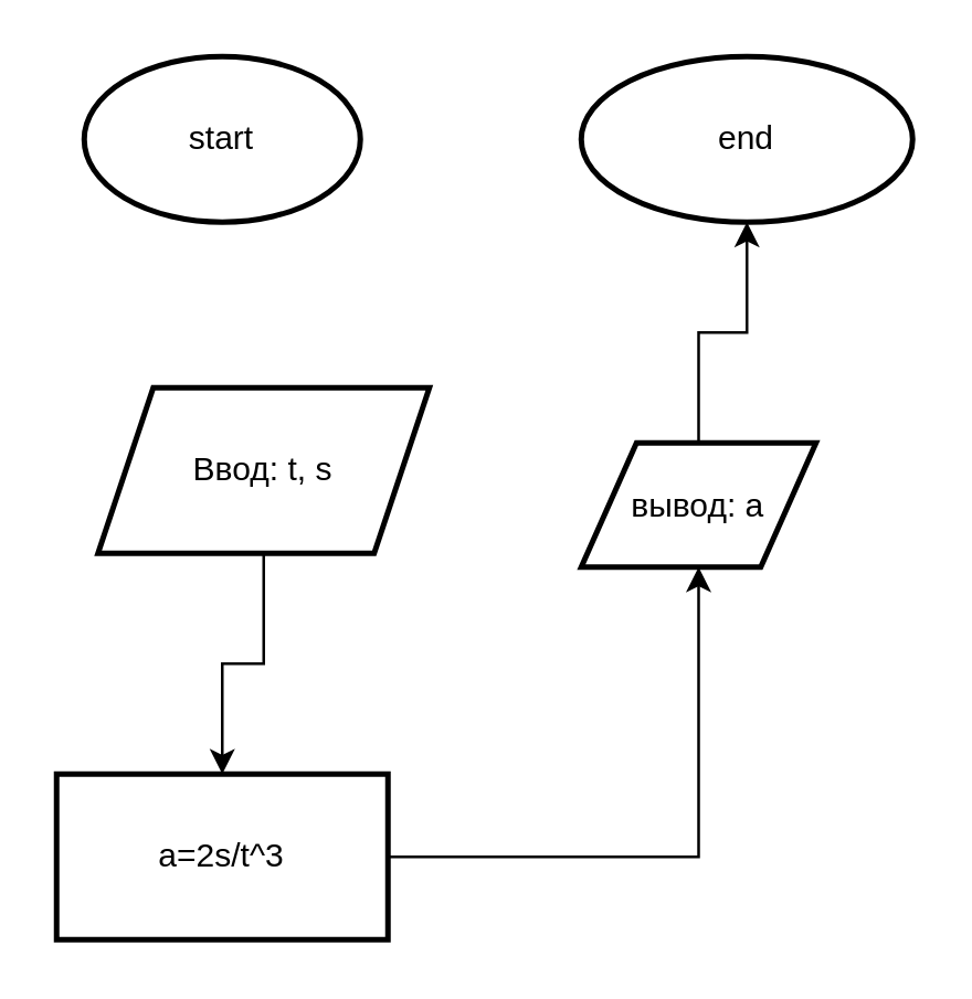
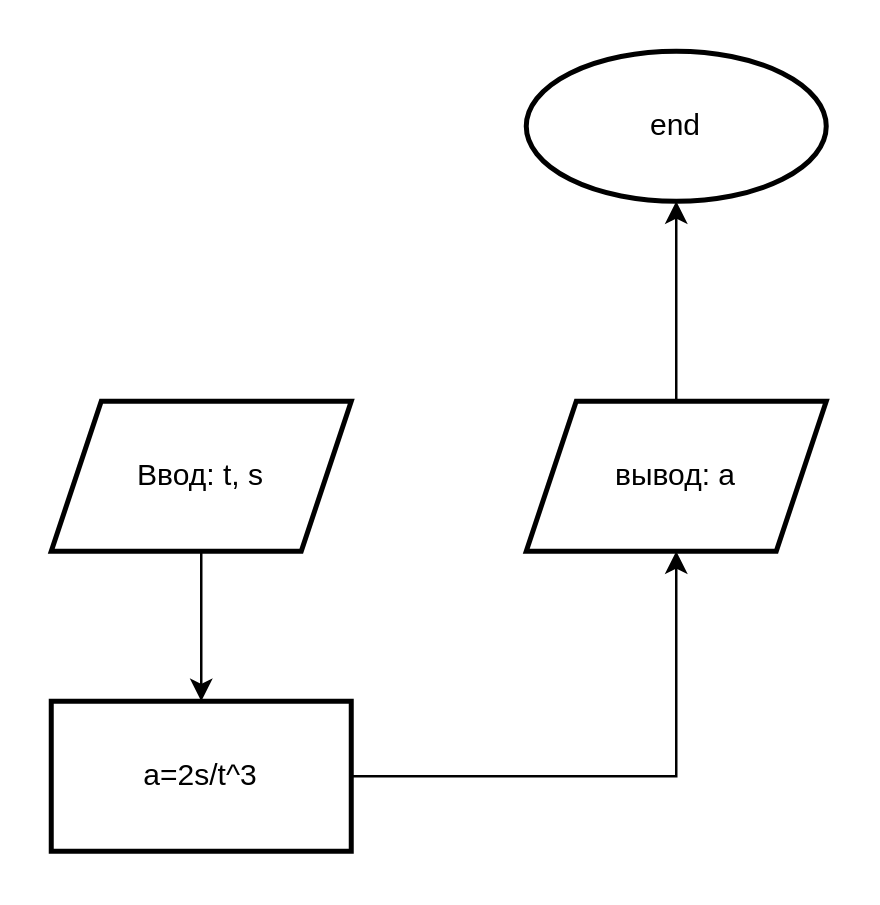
  <mxCell id="0" />
  <mxCell id="1" parent="0" />
- <mxCell id="2" value="start" style="strokeWidth=2;html=1;shape=mxgraph.flowchart.start_1;whiteSpace=wrap;" vertex="1" parent="1"><mxGeometry x="30" y="20" width="100" height="60" as="geometry" /></mxCell>
  <mxCell id="3" value="" style="edgeStyle=orthogonalEdgeStyle;rounded=0;orthogonalLoop=1;jettySize=auto;html=1;" edge="1" parent="1" source="4" target="6"><mxGeometry relative="1" as="geometry" /></mxCell>
- <mxCell id="4" value="Ввод: t, s" style="shape=parallelogram;perimeter=parallelogramPerimeter;whiteSpace=wrap;html=1;fixedSize=1;strokeWidth=2;" vertex="1" parent="1"><mxGeometry x="35" y="140" width="120" height="60" as="geometry" /></mxCell>
+ <mxCell id="4" value="Ввод: t, s" style="shape=parallelogram;perimeter=parallelogramPerimeter;whiteSpace=wrap;html=1;fixedSize=1;strokeWidth=2;" vertex="1" parent="1"><mxGeometry x="20" y="160" width="120" height="60" as="geometry" /></mxCell>
  <mxCell id="5" value="" style="edgeStyle=orthogonalEdgeStyle;rounded=0;orthogonalLoop=1;jettySize=auto;html=1;" edge="1" parent="1" source="6" target="8"><mxGeometry relative="1" as="geometry" /></mxCell>
  <mxCell id="6" value="a=2s/t^3" style="whiteSpace=wrap;html=1;strokeWidth=2;" vertex="1" parent="1"><mxGeometry x="20" y="280" width="120" height="60" as="geometry" /></mxCell>
  <mxCell id="7" value="" style="edgeStyle=orthogonalEdgeStyle;rounded=0;orthogonalLoop=1;jettySize=auto;html=1;" edge="1" parent="1" source="8" target="9"><mxGeometry relative="1" as="geometry" /></mxCell>
- <mxCell id="8" value="вывод: a" style="shape=parallelogram;perimeter=parallelogramPerimeter;whiteSpace=wrap;html=1;fixedSize=1;strokeWidth=2;" vertex="1" parent="1"><mxGeometry x="210" y="160" width="85" height="45" as="geometry" /></mxCell>
+ <mxCell id="8" value="вывод: a" style="shape=parallelogram;perimeter=parallelogramPerimeter;whiteSpace=wrap;html=1;fixedSize=1;strokeWidth=2;" vertex="1" parent="1"><mxGeometry x="210" y="160" width="120" height="60" as="geometry" /></mxCell>
  <mxCell id="9" value="end" style="ellipse;whiteSpace=wrap;html=1;strokeWidth=2;" vertex="1" parent="1"><mxGeometry x="210" y="20" width="120" height="60" as="geometry" /></mxCell>
